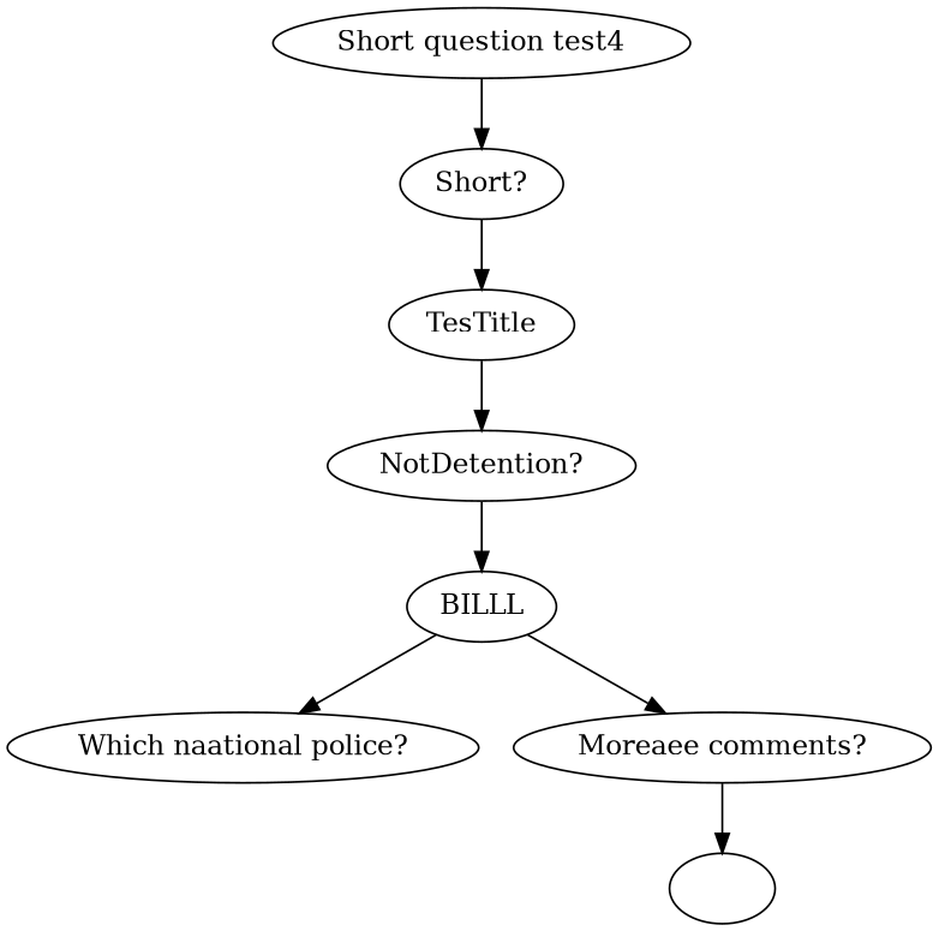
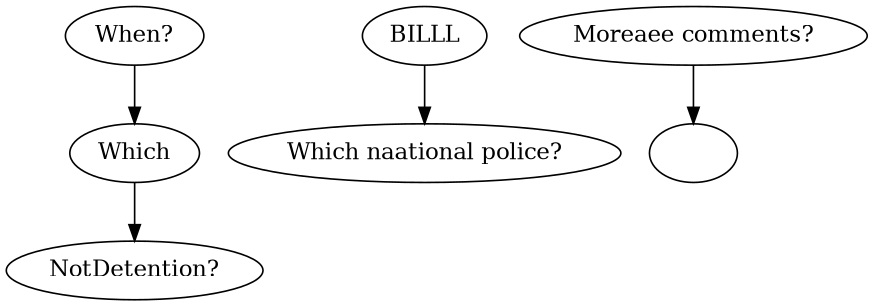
  strict digraph {
-   "Short question test4"
-   "When?" [label="Short?"]
-   TesTitle
+   "When?"
+   TesTitle [label=Which]
    "NotDetention?"
    BILLL
    "Which naational police?"
    "Moreaee comments?"
    ""
-   "Short question test4" -> "When?"
    "When?" -> TesTitle
    TesTitle -> "NotDetention?"
-   "NotDetention?" -> BILLL
    BILLL -> "Which naational police?"
-   BILLL -> "Moreaee comments?"
    "Moreaee comments?" -> ""
  }
